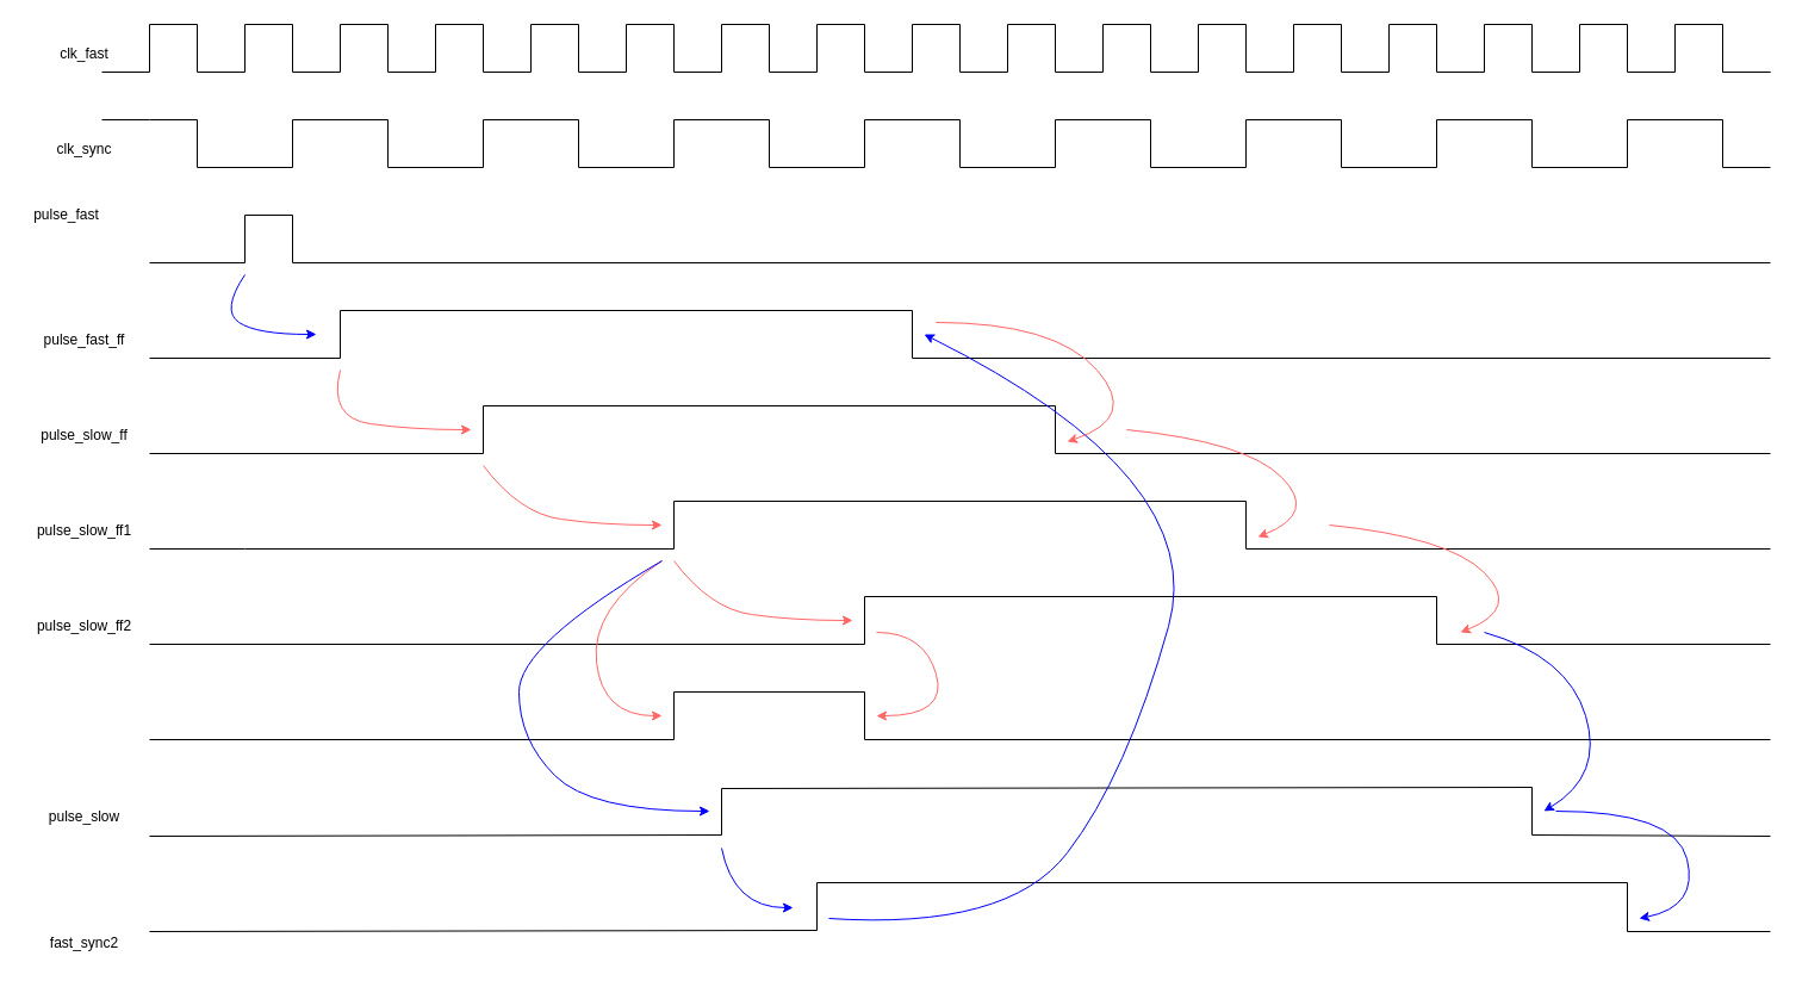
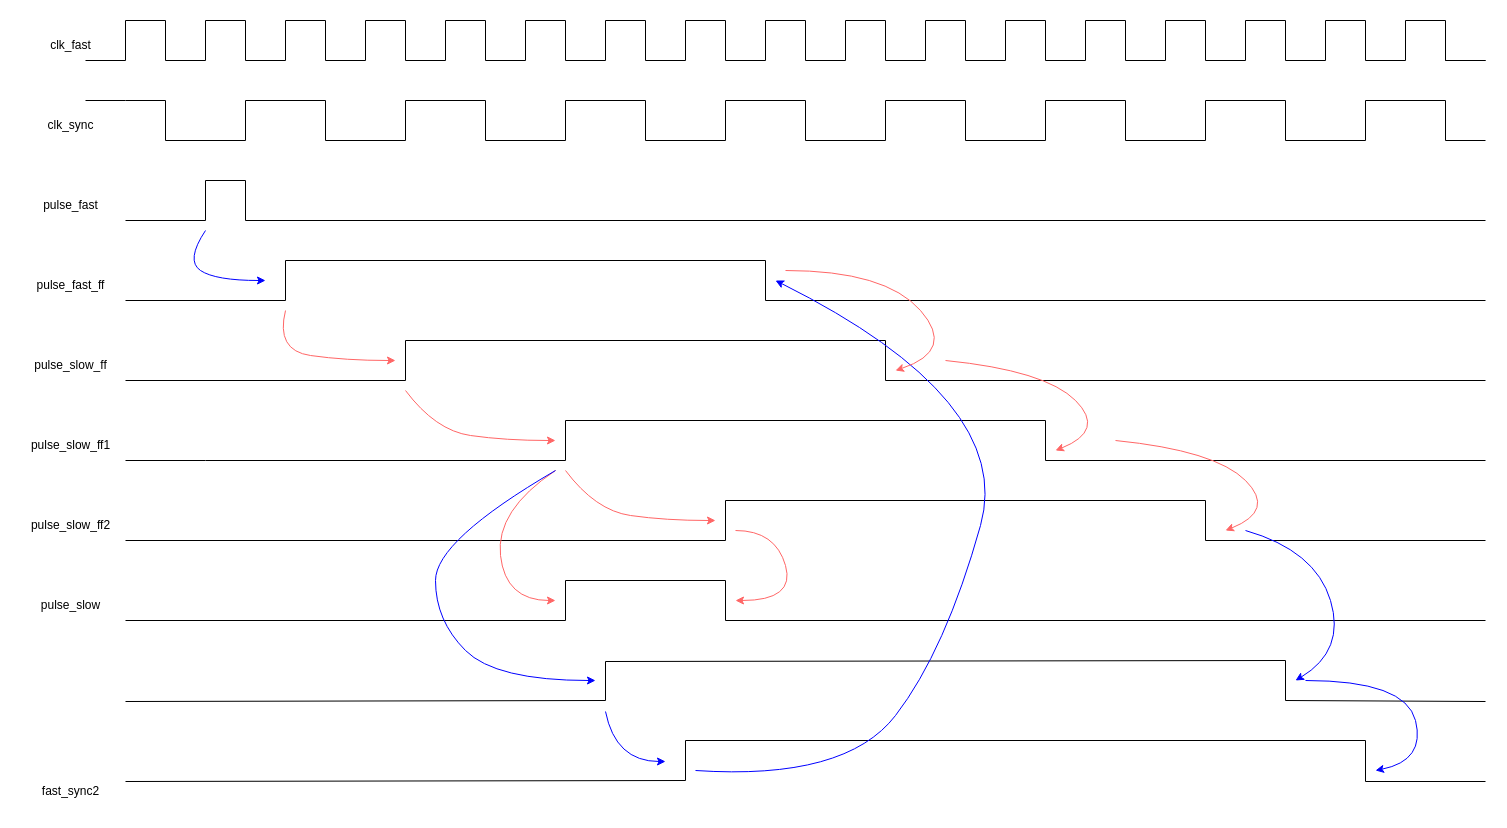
  <mxCell id="0" />
  <mxCell id="1" parent="0" />
  <mxCell id="2" value="" style="endArrow=none;html=1;rounded=0;" parent="1" edge="1"><mxGeometry width="50" height="50" relative="1" as="geometry"><mxPoint x="85" y="60" as="sourcePoint" /><mxPoint x="245" y="60" as="targetPoint" /><Array as="points"><mxPoint x="125" y="60" /><mxPoint x="125" y="20" /><mxPoint x="165" y="20" /><mxPoint x="165" y="60" /><mxPoint x="205" y="60" /><mxPoint x="205" y="20" /><mxPoint x="245" y="20" /><mxPoint x="245" y="60" /></Array></mxGeometry></mxCell>
  <mxCell id="3" value="" style="endArrow=none;html=1;rounded=0;" parent="1" edge="1"><mxGeometry width="50" height="50" relative="1" as="geometry"><mxPoint x="245" y="60" as="sourcePoint" /><mxPoint x="325" y="60" as="targetPoint" /><Array as="points"><mxPoint x="285" y="60" /><mxPoint x="285" y="20" /><mxPoint x="325" y="20" /><mxPoint x="325" y="60" /></Array></mxGeometry></mxCell>
  <mxCell id="4" value="" style="endArrow=none;html=1;rounded=0;" parent="1" edge="1"><mxGeometry width="50" height="50" relative="1" as="geometry"><mxPoint x="325" y="60" as="sourcePoint" /><mxPoint x="405" y="60" as="targetPoint" /><Array as="points"><mxPoint x="365" y="60" /><mxPoint x="365" y="20" /><mxPoint x="405" y="20" /><mxPoint x="405" y="60" /></Array></mxGeometry></mxCell>
  <mxCell id="5" value="" style="endArrow=none;html=1;rounded=0;" parent="1" edge="1"><mxGeometry width="50" height="50" relative="1" as="geometry"><mxPoint x="405" y="60" as="sourcePoint" /><mxPoint x="485" y="60" as="targetPoint" /><Array as="points"><mxPoint x="445" y="60" /><mxPoint x="445" y="20" /><mxPoint x="485" y="20" /><mxPoint x="485" y="60" /></Array></mxGeometry></mxCell>
  <mxCell id="6" value="" style="endArrow=none;html=1;rounded=0;" parent="1" edge="1"><mxGeometry width="50" height="50" relative="1" as="geometry"><mxPoint x="485" y="60" as="sourcePoint" /><mxPoint x="565" y="60" as="targetPoint" /><Array as="points"><mxPoint x="525" y="60" /><mxPoint x="525" y="20" /><mxPoint x="565" y="20" /><mxPoint x="565" y="60" /></Array></mxGeometry></mxCell>
  <mxCell id="7" value="" style="endArrow=none;html=1;rounded=0;" parent="1" edge="1"><mxGeometry width="50" height="50" relative="1" as="geometry"><mxPoint x="565" y="60" as="sourcePoint" /><mxPoint x="645" y="60" as="targetPoint" /><Array as="points"><mxPoint x="605" y="60" /><mxPoint x="605" y="20" /><mxPoint x="645" y="20" /><mxPoint x="645" y="60" /></Array></mxGeometry></mxCell>
  <mxCell id="8" value="" style="endArrow=none;html=1;rounded=0;" parent="1" edge="1"><mxGeometry width="50" height="50" relative="1" as="geometry"><mxPoint x="645" y="60" as="sourcePoint" /><mxPoint x="725" y="60" as="targetPoint" /><Array as="points"><mxPoint x="685" y="60" /><mxPoint x="685" y="20" /><mxPoint x="725" y="20" /><mxPoint x="725" y="60" /></Array></mxGeometry></mxCell>
  <mxCell id="9" value="" style="endArrow=none;html=1;rounded=0;" parent="1" edge="1"><mxGeometry width="50" height="50" relative="1" as="geometry"><mxPoint x="725" y="60" as="sourcePoint" /><mxPoint x="805" y="60" as="targetPoint" /><Array as="points"><mxPoint x="765" y="60" /><mxPoint x="765" y="20" /><mxPoint x="805" y="20" /><mxPoint x="805" y="60" /></Array></mxGeometry></mxCell>
  <mxCell id="10" value="" style="endArrow=none;html=1;rounded=0;" parent="1" edge="1"><mxGeometry width="50" height="50" relative="1" as="geometry"><mxPoint x="805" y="60" as="sourcePoint" /><mxPoint x="885" y="60" as="targetPoint" /><Array as="points"><mxPoint x="845" y="60" /><mxPoint x="845" y="20" /><mxPoint x="885" y="20" /><mxPoint x="885" y="60" /></Array></mxGeometry></mxCell>
  <mxCell id="11" value="" style="endArrow=none;html=1;rounded=0;" parent="1" edge="1"><mxGeometry width="50" height="50" relative="1" as="geometry"><mxPoint x="885" y="60" as="sourcePoint" /><mxPoint x="965" y="60" as="targetPoint" /><Array as="points"><mxPoint x="925" y="60" /><mxPoint x="925" y="20" /><mxPoint x="965" y="20" /><mxPoint x="965" y="60" /></Array></mxGeometry></mxCell>
  <mxCell id="12" value="" style="endArrow=none;html=1;rounded=0;" parent="1" edge="1"><mxGeometry width="50" height="50" relative="1" as="geometry"><mxPoint x="965" y="60" as="sourcePoint" /><mxPoint x="1045" y="60" as="targetPoint" /><Array as="points"><mxPoint x="1005" y="60" /><mxPoint x="1005" y="20" /><mxPoint x="1045" y="20" /><mxPoint x="1045" y="60" /></Array></mxGeometry></mxCell>
  <mxCell id="13" value="" style="endArrow=none;html=1;rounded=0;" parent="1" edge="1"><mxGeometry width="50" height="50" relative="1" as="geometry"><mxPoint x="1045" y="60" as="sourcePoint" /><mxPoint x="1125" y="60" as="targetPoint" /><Array as="points"><mxPoint x="1085" y="60" /><mxPoint x="1085" y="20" /><mxPoint x="1125" y="20" /><mxPoint x="1125" y="60" /></Array></mxGeometry></mxCell>
  <mxCell id="14" value="" style="endArrow=none;html=1;rounded=0;" parent="1" edge="1"><mxGeometry width="50" height="50" relative="1" as="geometry"><mxPoint x="1125" y="60" as="sourcePoint" /><mxPoint x="1205" y="60" as="targetPoint" /><Array as="points"><mxPoint x="1165" y="60" /><mxPoint x="1165" y="20" /><mxPoint x="1205" y="20" /><mxPoint x="1205" y="60" /></Array></mxGeometry></mxCell>
  <mxCell id="15" value="" style="endArrow=none;html=1;rounded=0;" parent="1" edge="1"><mxGeometry width="50" height="50" relative="1" as="geometry"><mxPoint x="1205" y="60" as="sourcePoint" /><mxPoint x="1285" y="60" as="targetPoint" /><Array as="points"><mxPoint x="1245" y="60" /><mxPoint x="1245" y="20" /><mxPoint x="1285" y="20" /><mxPoint x="1285" y="60" /></Array></mxGeometry></mxCell>
  <mxCell id="16" value="" style="endArrow=none;html=1;rounded=0;" parent="1" edge="1"><mxGeometry width="50" height="50" relative="1" as="geometry"><mxPoint x="1285" y="60" as="sourcePoint" /><mxPoint x="1365" y="60" as="targetPoint" /><Array as="points"><mxPoint x="1325" y="60" /><mxPoint x="1325" y="20" /><mxPoint x="1365" y="20" /><mxPoint x="1365" y="60" /></Array></mxGeometry></mxCell>
  <mxCell id="17" value="" style="endArrow=none;html=1;rounded=0;" parent="1" edge="1"><mxGeometry width="50" height="50" relative="1" as="geometry"><mxPoint x="1365" y="60" as="sourcePoint" /><mxPoint x="1445" y="60" as="targetPoint" /><Array as="points"><mxPoint x="1405" y="60" /><mxPoint x="1405" y="20" /><mxPoint x="1445" y="20" /><mxPoint x="1445" y="60" /><mxPoint x="1485" y="60" /></Array></mxGeometry></mxCell>
  <mxCell id="18" value="" style="endArrow=none;html=1;rounded=0;" parent="1" edge="1"><mxGeometry width="50" height="50" relative="1" as="geometry"><mxPoint x="85" y="100" as="sourcePoint" /><mxPoint x="325" y="140" as="targetPoint" /><Array as="points"><mxPoint x="125" y="100" /><mxPoint x="165" y="100" /><mxPoint x="165" y="140" /><mxPoint x="245" y="140" /><mxPoint x="245" y="100" /><mxPoint x="325" y="100" /></Array></mxGeometry></mxCell>
  <mxCell id="19" value="" style="endArrow=none;html=1;rounded=0;" parent="1" edge="1"><mxGeometry width="50" height="50" relative="1" as="geometry"><mxPoint x="325" y="140" as="sourcePoint" /><mxPoint x="485" y="140" as="targetPoint" /><Array as="points"><mxPoint x="405" y="140" /><mxPoint x="405" y="100" /><mxPoint x="485" y="100" /></Array></mxGeometry></mxCell>
  <mxCell id="20" value="" style="endArrow=none;html=1;rounded=0;" parent="1" edge="1"><mxGeometry width="50" height="50" relative="1" as="geometry"><mxPoint x="485" y="140" as="sourcePoint" /><mxPoint x="645" y="140" as="targetPoint" /><Array as="points"><mxPoint x="565" y="140" /><mxPoint x="565" y="100" /><mxPoint x="645" y="100" /></Array></mxGeometry></mxCell>
  <mxCell id="21" value="" style="endArrow=none;html=1;rounded=0;" parent="1" edge="1"><mxGeometry width="50" height="50" relative="1" as="geometry"><mxPoint x="645" y="140" as="sourcePoint" /><mxPoint x="805" y="140" as="targetPoint" /><Array as="points"><mxPoint x="725" y="140" /><mxPoint x="725" y="100" /><mxPoint x="805" y="100" /></Array></mxGeometry></mxCell>
  <mxCell id="22" value="" style="endArrow=none;html=1;rounded=0;" parent="1" edge="1"><mxGeometry width="50" height="50" relative="1" as="geometry"><mxPoint x="805" y="140" as="sourcePoint" /><mxPoint x="965" y="140" as="targetPoint" /><Array as="points"><mxPoint x="885" y="140" /><mxPoint x="885" y="100" /><mxPoint x="965" y="100" /></Array></mxGeometry></mxCell>
  <mxCell id="23" value="" style="endArrow=none;html=1;rounded=0;" parent="1" edge="1"><mxGeometry width="50" height="50" relative="1" as="geometry"><mxPoint x="965" y="140" as="sourcePoint" /><mxPoint x="1125" y="140" as="targetPoint" /><Array as="points"><mxPoint x="1045" y="140" /><mxPoint x="1045" y="100" /><mxPoint x="1125" y="100" /></Array></mxGeometry></mxCell>
  <mxCell id="24" value="" style="endArrow=none;html=1;rounded=0;" parent="1" edge="1"><mxGeometry width="50" height="50" relative="1" as="geometry"><mxPoint x="1125" y="140" as="sourcePoint" /><mxPoint x="1285" y="140" as="targetPoint" /><Array as="points"><mxPoint x="1205" y="140" /><mxPoint x="1205" y="100" /><mxPoint x="1285" y="100" /></Array></mxGeometry></mxCell>
  <mxCell id="25" value="" style="endArrow=none;html=1;rounded=0;" parent="1" edge="1"><mxGeometry width="50" height="50" relative="1" as="geometry"><mxPoint x="1285" y="140" as="sourcePoint" /><mxPoint x="1485" y="140" as="targetPoint" /><Array as="points"><mxPoint x="1365" y="140" /><mxPoint x="1365" y="100" /><mxPoint x="1445" y="100" /><mxPoint x="1445" y="140" /></Array></mxGeometry></mxCell>
  <mxCell id="26" value="" style="endArrow=none;html=1;rounded=0;" parent="1" edge="1"><mxGeometry width="50" height="50" relative="1" as="geometry"><mxPoint x="125" y="220" as="sourcePoint" /><mxPoint x="1485" y="220" as="targetPoint" /><Array as="points"><mxPoint x="205" y="220" /><mxPoint x="205" y="180" /><mxPoint x="245" y="180" /><mxPoint x="245" y="220" /></Array></mxGeometry></mxCell>
  <mxCell id="27" value="" style="endArrow=none;html=1;rounded=0;" parent="1" edge="1"><mxGeometry width="50" height="50" relative="1" as="geometry"><mxPoint x="125" y="300" as="sourcePoint" /><mxPoint x="1485" y="300" as="targetPoint" /><Array as="points"><mxPoint x="285" y="300" /><mxPoint x="285" y="260" /><mxPoint x="765" y="260" /><mxPoint x="765" y="300" /></Array></mxGeometry></mxCell>
  <mxCell id="28" value="clk_fast" style="text;html=1;align=center;verticalAlign=middle;resizable=0;points=[];autosize=1;strokeColor=none;fillColor=none;" parent="1" vertex="1"><mxGeometry x="40" y="30" width="60" height="30" as="geometry" /></mxCell>
  <mxCell id="29" value="clk_sync" style="text;html=1;align=center;verticalAlign=middle;resizable=0;points=[];autosize=1;strokeColor=none;fillColor=none;" parent="1" vertex="1"><mxGeometry x="35" y="110" width="70" height="30" as="geometry" /></mxCell>
- <mxCell id="30" value="pulse_fast" style="text;html=1;align=center;verticalAlign=middle;resizable=0;points=[];autosize=1;strokeColor=none;fillColor=none;" parent="1" vertex="1"><mxGeometry x="15" y="165" width="80" height="30" as="geometry" /></mxCell>
+ <mxCell id="30" value="pulse_fast" style="text;html=1;align=center;verticalAlign=middle;resizable=0;points=[];autosize=1;strokeColor=none;fillColor=none;" parent="1" vertex="1"><mxGeometry x="30" y="190" width="80" height="30" as="geometry" /></mxCell>
  <mxCell id="31" value="pulse_fast_ff" style="text;html=1;align=center;verticalAlign=middle;resizable=0;points=[];autosize=1;strokeColor=none;fillColor=none;" parent="1" vertex="1"><mxGeometry x="25" y="270" width="90" height="30" as="geometry" /></mxCell>
  <mxCell id="32" value="" style="endArrow=none;html=1;rounded=0;" parent="1" edge="1"><mxGeometry width="50" height="50" relative="1" as="geometry"><mxPoint x="125" y="701" as="sourcePoint" /><mxPoint x="1485" y="701" as="targetPoint" /><Array as="points"><mxPoint x="605" y="700" /><mxPoint x="605" y="661" /><mxPoint x="1285" y="660" /><mxPoint x="1285" y="700" /></Array></mxGeometry></mxCell>
  <mxCell id="33" value="" style="endArrow=none;html=1;rounded=0;" parent="1" edge="1"><mxGeometry width="50" height="50" relative="1" as="geometry"><mxPoint x="125" y="781" as="sourcePoint" /><mxPoint x="1485" y="781" as="targetPoint" /><Array as="points"><mxPoint x="685" y="780" /><mxPoint x="685" y="740" /><mxPoint x="1365" y="740" /><mxPoint x="1365" y="781" /></Array></mxGeometry></mxCell>
  <mxCell id="34" value="fast_sync2" style="text;html=1;align=center;verticalAlign=middle;resizable=0;points=[];autosize=1;strokeColor=none;fillColor=none;" parent="1" vertex="1"><mxGeometry x="30" y="776" width="80" height="30" as="geometry" /></mxCell>
  <mxCell id="35" value="" style="endArrow=none;html=1;rounded=0;" parent="1" edge="1"><mxGeometry width="50" height="50" relative="1" as="geometry"><mxPoint x="125" y="380" as="sourcePoint" /><mxPoint x="1485" y="380" as="targetPoint" /><Array as="points"><mxPoint x="405" y="380" /><mxPoint x="405" y="340" /><mxPoint x="885" y="340" /><mxPoint x="885" y="380" /></Array></mxGeometry></mxCell>
  <mxCell id="36" value="pulse_slow_ff" style="text;html=1;align=center;verticalAlign=middle;resizable=0;points=[];autosize=1;strokeColor=none;fillColor=none;" parent="1" vertex="1"><mxGeometry x="20" y="350" width="100" height="30" as="geometry" /></mxCell>
  <mxCell id="37" value="" style="endArrow=none;html=1;rounded=0;" parent="1" edge="1"><mxGeometry width="50" height="50" relative="1" as="geometry"><mxPoint x="125" y="460" as="sourcePoint" /><mxPoint x="1485" y="460" as="targetPoint" /><Array as="points"><mxPoint x="205" y="460" /><mxPoint x="565" y="460" /><mxPoint x="565" y="420" /><mxPoint x="1045" y="420" /><mxPoint x="1045" y="460" /></Array></mxGeometry></mxCell>
  <mxCell id="38" value="pulse_slow_ff1" style="text;html=1;align=center;verticalAlign=middle;resizable=0;points=[];autosize=1;strokeColor=none;fillColor=none;" parent="1" vertex="1"><mxGeometry x="20" y="430" width="100" height="30" as="geometry" /></mxCell>
  <mxCell id="39" value="" style="endArrow=none;html=1;rounded=0;" parent="1" edge="1"><mxGeometry width="50" height="50" relative="1" as="geometry"><mxPoint x="125" y="540" as="sourcePoint" /><mxPoint x="1485" y="540" as="targetPoint" /><Array as="points"><mxPoint x="725" y="540" /><mxPoint x="725" y="500" /><mxPoint x="1205" y="500" /><mxPoint x="1205" y="540" /></Array></mxGeometry></mxCell>
  <mxCell id="40" value="pulse_slow_ff2" style="text;html=1;align=center;verticalAlign=middle;resizable=0;points=[];autosize=1;strokeColor=none;fillColor=none;" parent="1" vertex="1"><mxGeometry x="20" y="510" width="100" height="30" as="geometry" /></mxCell>
  <mxCell id="41" value="" style="endArrow=none;html=1;rounded=0;" parent="1" edge="1"><mxGeometry width="50" height="50" relative="1" as="geometry"><mxPoint x="125" y="620" as="sourcePoint" /><mxPoint x="1485" y="620" as="targetPoint" /><Array as="points"><mxPoint x="565" y="620" /><mxPoint x="565" y="580" /><mxPoint x="725" y="580" /><mxPoint x="725" y="620" /></Array></mxGeometry></mxCell>
- <mxCell id="42" value="pulse_slow" style="text;html=1;align=center;verticalAlign=middle;resizable=0;points=[];autosize=1;strokeColor=none;fillColor=none;" parent="1" vertex="1"><mxGeometry x="30" y="670" width="80" height="30" as="geometry" /></mxCell>
+ <mxCell id="42" value="pulse_slow" style="text;html=1;align=center;verticalAlign=middle;resizable=0;points=[];autosize=1;strokeColor=none;fillColor=none;" parent="1" vertex="1"><mxGeometry x="30" y="590" width="80" height="30" as="geometry" /></mxCell>
  <mxCell id="43" value="" style="curved=1;endArrow=classic;html=1;rounded=0;strokeColor=#0000FF;" parent="1" edge="1"><mxGeometry width="50" height="50" relative="1" as="geometry"><mxPoint x="205" y="230" as="sourcePoint" /><mxPoint x="265" y="280" as="targetPoint" /><Array as="points"><mxPoint x="185" y="260" /><mxPoint x="215" y="280" /></Array></mxGeometry></mxCell>
  <mxCell id="44" value="" style="curved=1;endArrow=classic;html=1;rounded=0;strokeColor=#FF6666;" parent="1" edge="1"><mxGeometry width="50" height="50" relative="1" as="geometry"><mxPoint x="285" y="310" as="sourcePoint" /><mxPoint x="395" y="360" as="targetPoint" /><Array as="points"><mxPoint x="275" y="350" /><mxPoint x="345" y="360" /></Array></mxGeometry></mxCell>
  <mxCell id="45" value="" style="curved=1;endArrow=classic;html=1;rounded=0;strokeColor=#FF6666;" parent="1" edge="1"><mxGeometry width="50" height="50" relative="1" as="geometry"><mxPoint x="405" y="390" as="sourcePoint" /><mxPoint x="555" y="440" as="targetPoint" /><Array as="points"><mxPoint x="435" y="430" /><mxPoint x="505" y="440" /></Array></mxGeometry></mxCell>
  <mxCell id="46" value="" style="curved=1;endArrow=classic;html=1;rounded=0;strokeColor=#FF6666;" parent="1" edge="1"><mxGeometry width="50" height="50" relative="1" as="geometry"><mxPoint x="565" y="470" as="sourcePoint" /><mxPoint x="715" y="520" as="targetPoint" /><Array as="points"><mxPoint x="595" y="510" /><mxPoint x="665" y="520" /></Array></mxGeometry></mxCell>
  <mxCell id="47" value="" style="curved=1;endArrow=classic;html=1;rounded=0;strokeColor=#FF6666;" parent="1" edge="1"><mxGeometry width="50" height="50" relative="1" as="geometry"><mxPoint x="555" y="470" as="sourcePoint" /><mxPoint x="555" y="600" as="targetPoint" /><Array as="points"><mxPoint x="495" y="510" /><mxPoint x="505" y="600" /></Array></mxGeometry></mxCell>
  <mxCell id="48" value="" style="curved=1;endArrow=classic;html=1;rounded=0;strokeColor=#FF6666;" parent="1" edge="1"><mxGeometry width="50" height="50" relative="1" as="geometry"><mxPoint x="735" y="530" as="sourcePoint" /><mxPoint x="735" y="600" as="targetPoint" /><Array as="points"><mxPoint x="775" y="530" /><mxPoint x="795" y="600" /></Array></mxGeometry></mxCell>
  <mxCell id="49" value="" style="curved=1;endArrow=classic;html=1;rounded=0;strokeColor=#0000FF;" parent="1" edge="1"><mxGeometry width="50" height="50" relative="1" as="geometry"><mxPoint x="555" y="470" as="sourcePoint" /><mxPoint x="595" y="680" as="targetPoint" /><Array as="points"><mxPoint x="435" y="540" /><mxPoint x="435" y="620" /><mxPoint x="495" y="680" /></Array></mxGeometry></mxCell>
  <mxCell id="50" value="" style="curved=1;endArrow=classic;html=1;rounded=0;strokeColor=#0000FF;" parent="1" edge="1"><mxGeometry width="50" height="50" relative="1" as="geometry"><mxPoint x="605" y="711" as="sourcePoint" /><mxPoint x="665" y="761" as="targetPoint" /><Array as="points"><mxPoint x="615" y="761" /></Array></mxGeometry></mxCell>
  <mxCell id="51" value="" style="curved=1;endArrow=classic;html=1;rounded=0;strokeColor=#0000FF;" parent="1" edge="1"><mxGeometry width="50" height="50" relative="1" as="geometry"><mxPoint x="695" y="770" as="sourcePoint" /><mxPoint x="775" y="280" as="targetPoint" /><Array as="points"><mxPoint x="845" y="780" /><mxPoint x="945" y="650" /><mxPoint x="1015" y="400" /></Array></mxGeometry></mxCell>
  <mxCell id="52" value="" style="curved=1;endArrow=classic;html=1;rounded=0;strokeColor=#FF6666;" parent="1" edge="1"><mxGeometry width="50" height="50" relative="1" as="geometry"><mxPoint x="785" y="270" as="sourcePoint" /><mxPoint x="895" y="370" as="targetPoint" /><Array as="points"><mxPoint x="885" y="270" /><mxPoint x="955" y="350" /></Array></mxGeometry></mxCell>
  <mxCell id="53" value="" style="curved=1;endArrow=classic;html=1;rounded=0;strokeColor=#FF6666;" parent="1" edge="1"><mxGeometry width="50" height="50" relative="1" as="geometry"><mxPoint x="945" y="360" as="sourcePoint" /><mxPoint x="1055" y="450" as="targetPoint" /><Array as="points"><mxPoint x="1045" y="370" /><mxPoint x="1105" y="430" /></Array></mxGeometry></mxCell>
  <mxCell id="54" value="" style="curved=1;endArrow=classic;html=1;rounded=0;strokeColor=#FF6666;" parent="1" edge="1"><mxGeometry width="50" height="50" relative="1" as="geometry"><mxPoint x="1115" y="440" as="sourcePoint" /><mxPoint x="1225" y="530" as="targetPoint" /><Array as="points"><mxPoint x="1215" y="450" /><mxPoint x="1275" y="510" /></Array></mxGeometry></mxCell>
  <mxCell id="55" value="" style="curved=1;endArrow=classic;html=1;rounded=0;strokeColor=#0000FF;" parent="1" edge="1"><mxGeometry width="50" height="50" relative="1" as="geometry"><mxPoint x="1245" y="530" as="sourcePoint" /><mxPoint x="1295" y="680" as="targetPoint" /><Array as="points"><mxPoint x="1315" y="550" /><mxPoint x="1345" y="650" /></Array></mxGeometry></mxCell>
  <mxCell id="56" value="" style="curved=1;endArrow=classic;html=1;rounded=0;strokeColor=#0000FF;" parent="1" edge="1"><mxGeometry width="50" height="50" relative="1" as="geometry"><mxPoint x="1305" y="680" as="sourcePoint" /><mxPoint x="1375" y="770" as="targetPoint" /><Array as="points"><mxPoint x="1405" y="680" /><mxPoint x="1425" y="760" /></Array></mxGeometry></mxCell>
